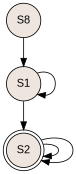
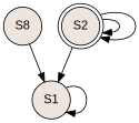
  digraph {
    fontname="Liberation Sans"
    rankdir=TB
    node [fillcolor=seashell2 fontname="Liberation Sans" shape=circle style=filled]
    edge [fontname="Liberation Sans"]
    n1 [label=S8]
    n2 [label=S1]
    n3 [label=S2 shape=doublecircle]
    n1 -> n2
    n2 -> n2
-   n2 -> n3
+   n3 -> n2
    n3 -> n3
    n3 -> n3
  }
